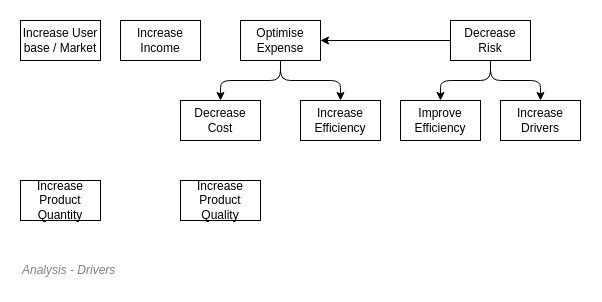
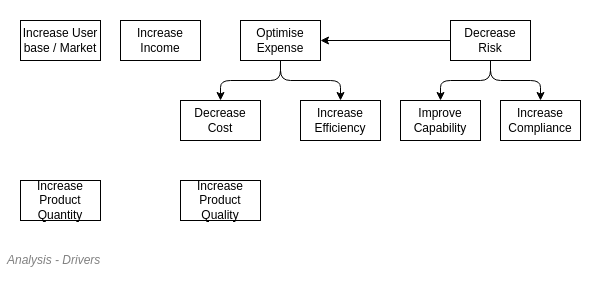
  <mxCell id="0" />
  <mxCell id="1" value="Diagram" parent="0" />
  <mxCell id="2" value="&lt;font style=&quot;font-size: 12px;&quot;&gt;Increase Product Quantity&lt;br style=&quot;font-size: 12px;&quot;&gt;&lt;/font&gt;" style="rounded=1;whiteSpace=wrap;html=1;strokeWidth=1;fillColor=#FFFFFF;fontSize=12;align=center;horizontal=1;verticalAlign=middle;arcSize=6;container=0;absoluteArcSize=1;recursiveResize=0;" vertex="1" parent="1"><mxGeometry x="20" y="180" width="80" height="40" as="geometry" /></mxCell>
  <mxCell id="3" value="&lt;font style=&quot;font-size: 12px;&quot;&gt;Increase Product Quality&lt;br style=&quot;font-size: 12px;&quot;&gt;&lt;/font&gt;" style="rounded=1;whiteSpace=wrap;html=1;strokeWidth=1;fillColor=#FFFFFF;fontSize=12;align=center;horizontal=1;verticalAlign=middle;arcSize=6;container=0;absoluteArcSize=1;recursiveResize=0;" vertex="1" parent="1"><mxGeometry x="180" y="180" width="80" height="40" as="geometry" /></mxCell>
  <mxCell id="4" value="&lt;font style=&quot;font-size: 12px;&quot;&gt;Increase Product Quantity&lt;br style=&quot;font-size: 12px;&quot;&gt;&lt;/font&gt;" style="rounded=0;whiteSpace=wrap;html=1;strokeWidth=1;fillColor=#FFFFFF;fontSize=12;align=center;horizontal=1;verticalAlign=middle;arcSize=6;container=0;absoluteArcSize=1;recursiveResize=0;" vertex="1" parent="1"><mxGeometry x="20" y="180" width="80" height="40" as="geometry" /></mxCell>
  <mxCell id="5" value="&lt;font style=&quot;font-size: 12px;&quot;&gt;Increase Product Quality&lt;br style=&quot;font-size: 12px;&quot;&gt;&lt;/font&gt;" style="rounded=0;whiteSpace=wrap;html=1;strokeWidth=1;fillColor=#FFFFFF;fontSize=12;align=center;horizontal=1;verticalAlign=middle;arcSize=6;container=0;absoluteArcSize=1;recursiveResize=0;" vertex="1" parent="1"><mxGeometry x="180" y="180" width="80" height="40" as="geometry" /></mxCell>
  <mxCell id="6" value="&lt;font style=&quot;font-size: 12px;&quot;&gt;Increase User base / Market&lt;br style=&quot;font-size: 12px;&quot;&gt;&lt;/font&gt;" style="rounded=0;whiteSpace=wrap;html=1;strokeWidth=1;fillColor=#FFFFFF;fontSize=12;align=center;horizontal=1;verticalAlign=middle;arcSize=6;container=0;absoluteArcSize=1;recursiveResize=0;" vertex="1" parent="1"><mxGeometry x="20" y="20" width="80" height="40" as="geometry" /></mxCell>
  <mxCell id="7" value="&lt;font style=&quot;font-size: 12px;&quot;&gt;Increase &lt;br style=&quot;font-size: 12px;&quot;&gt;Income&lt;br style=&quot;font-size: 12px;&quot;&gt;&lt;/font&gt;" style="rounded=0;whiteSpace=wrap;html=1;strokeWidth=1;fillColor=#FFFFFF;fontSize=12;align=center;horizontal=1;verticalAlign=middle;arcSize=6;container=0;absoluteArcSize=1;recursiveResize=0;" vertex="1" parent="1"><mxGeometry x="120" y="20" width="80" height="40" as="geometry" /></mxCell>
  <mxCell id="8" value="&lt;font style=&quot;font-size: 12px;&quot;&gt;Optimise Expense&lt;br style=&quot;font-size: 12px;&quot;&gt;&lt;/font&gt;" style="rounded=0;whiteSpace=wrap;html=1;strokeWidth=1;fillColor=#FFFFFF;fontSize=12;align=center;horizontal=1;verticalAlign=middle;arcSize=6;container=0;absoluteArcSize=1;recursiveResize=0;" vertex="1" parent="1"><mxGeometry x="240" y="20" width="80" height="40" as="geometry" /></mxCell>
  <mxCell id="9" value="&lt;font style=&quot;font-size: 12px;&quot;&gt;Decrease Risk&lt;br style=&quot;font-size: 12px;&quot;&gt;&lt;/font&gt;" style="rounded=0;whiteSpace=wrap;html=1;strokeWidth=1;fillColor=#FFFFFF;fontSize=12;align=center;horizontal=1;verticalAlign=middle;arcSize=6;container=0;absoluteArcSize=1;recursiveResize=0;" vertex="1" parent="1"><mxGeometry x="450" y="20" width="80" height="40" as="geometry" /></mxCell>
  <mxCell id="10" value="&lt;font style=&quot;font-size: 12px;&quot;&gt;Decrease Cost&lt;br style=&quot;font-size: 12px;&quot;&gt;&lt;/font&gt;" style="rounded=0;whiteSpace=wrap;html=1;strokeWidth=1;fillColor=#FFFFFF;fontSize=12;align=center;horizontal=1;verticalAlign=middle;arcSize=6;container=0;absoluteArcSize=1;recursiveResize=0;" vertex="1" parent="1"><mxGeometry x="180" y="100" width="80" height="40" as="geometry" /></mxCell>
  <mxCell id="11" value="&lt;font style=&quot;font-size: 12px;&quot;&gt;Increase Efficiency&lt;br style=&quot;font-size: 12px;&quot;&gt;&lt;/font&gt;" style="rounded=0;whiteSpace=wrap;html=1;strokeWidth=1;fillColor=#FFFFFF;fontSize=12;align=center;horizontal=1;verticalAlign=middle;arcSize=6;container=0;absoluteArcSize=1;recursiveResize=0;" vertex="1" parent="1"><mxGeometry x="300" y="100" width="80" height="40" as="geometry" /></mxCell>
  <mxCell id="12" value="&lt;font style=&quot;font-size: 12px;&quot;&gt;Increase Efficiency&lt;br style=&quot;font-size: 12px;&quot;&gt;&lt;/font&gt;" style="rounded=0;whiteSpace=wrap;html=1;strokeWidth=1;fillColor=#FFFFFF;fontSize=12;align=center;horizontal=1;verticalAlign=middle;arcSize=6;container=0;absoluteArcSize=1;recursiveResize=0;" vertex="1" parent="1"><mxGeometry x="300" y="100" width="80" height="40" as="geometry" /></mxCell>
  <mxCell id="13" value="&lt;font style=&quot;font-size: 12px;&quot;&gt;Increase User base / Market&lt;br style=&quot;font-size: 12px;&quot;&gt;&lt;/font&gt;" style="rounded=0;whiteSpace=wrap;html=1;strokeWidth=1;fillColor=#FFFFFF;fontSize=12;align=center;horizontal=1;verticalAlign=middle;arcSize=6;container=0;absoluteArcSize=1;recursiveResize=0;" vertex="1" parent="1"><mxGeometry x="20" y="20" width="80" height="40" as="geometry" /></mxCell>
- <mxCell id="14" value="&lt;font style=&quot;font-size: 12px;&quot;&gt;Increase Drivers&lt;br style=&quot;font-size: 12px;&quot;&gt;&lt;/font&gt;" style="rounded=0;whiteSpace=wrap;html=1;strokeWidth=1;fillColor=#FFFFFF;fontSize=12;align=center;horizontal=1;verticalAlign=middle;arcSize=6;container=0;absoluteArcSize=1;recursiveResize=0;" vertex="1" parent="1"><mxGeometry x="500" y="100" width="80" height="40" as="geometry" /></mxCell>
+ <mxCell id="14" value="&lt;font style=&quot;font-size: 12px;&quot;&gt;Increase Compliance&lt;br style=&quot;font-size: 12px;&quot;&gt;&lt;/font&gt;" style="rounded=0;whiteSpace=wrap;html=1;strokeWidth=1;fillColor=#FFFFFF;fontSize=12;align=center;horizontal=1;verticalAlign=middle;arcSize=6;container=0;absoluteArcSize=1;recursiveResize=0;" vertex="1" parent="1"><mxGeometry x="500" y="100" width="80" height="40" as="geometry" /></mxCell>
  <mxCell id="15" style="edgeStyle=orthogonalEdgeStyle;rounded=1;orthogonalLoop=1;jettySize=auto;html=1;entryX=1;entryY=0.5;entryDx=0;entryDy=0;startArrow=none;startFill=0;endArrow=classic;endFill=1;fontSize=12;fontColor=#000000;" edge="1" parent="1" source="18" target="22"><mxGeometry relative="1" as="geometry" /></mxCell>
  <mxCell id="16" style="edgeStyle=orthogonalEdgeStyle;rounded=1;orthogonalLoop=1;jettySize=auto;html=1;entryX=0.5;entryY=0;entryDx=0;entryDy=0;startArrow=none;startFill=0;endArrow=classic;endFill=1;fontSize=12;fontColor=#000000;" edge="1" parent="1" source="18" target="14"><mxGeometry relative="1" as="geometry" /></mxCell>
  <mxCell id="17" style="edgeStyle=orthogonalEdgeStyle;rounded=1;orthogonalLoop=1;jettySize=auto;html=1;entryX=0.5;entryY=0;entryDx=0;entryDy=0;startArrow=none;startFill=0;endArrow=classic;endFill=1;fontSize=12;fontColor=#000000;" edge="1" parent="1" source="18" target="26"><mxGeometry relative="1" as="geometry" /></mxCell>
  <mxCell id="18" value="&lt;font style=&quot;font-size: 12px;&quot;&gt;Decrease Risk&lt;br style=&quot;font-size: 12px;&quot;&gt;&lt;/font&gt;" style="rounded=0;whiteSpace=wrap;html=1;strokeWidth=1;fillColor=#FFFFFF;fontSize=12;align=center;horizontal=1;verticalAlign=middle;arcSize=6;container=0;absoluteArcSize=1;recursiveResize=0;" vertex="1" parent="1"><mxGeometry x="450" y="20" width="80" height="40" as="geometry" /></mxCell>
  <mxCell id="19" value="&lt;font style=&quot;font-size: 12px;&quot;&gt;Decrease Cost&lt;br style=&quot;font-size: 12px;&quot;&gt;&lt;/font&gt;" style="rounded=0;whiteSpace=wrap;html=1;strokeWidth=1;fillColor=#FFFFFF;fontSize=12;align=center;horizontal=1;verticalAlign=middle;arcSize=6;container=0;absoluteArcSize=1;recursiveResize=0;" vertex="1" parent="1"><mxGeometry x="180" y="100" width="80" height="40" as="geometry" /></mxCell>
  <mxCell id="20" style="edgeStyle=orthogonalEdgeStyle;rounded=1;orthogonalLoop=1;jettySize=auto;html=1;entryX=0.5;entryY=0;entryDx=0;entryDy=0;startArrow=none;startFill=0;endArrow=classic;endFill=1;fontSize=12;fontColor=#000000;" edge="1" parent="1" source="22" target="19"><mxGeometry relative="1" as="geometry" /></mxCell>
  <mxCell id="21" style="edgeStyle=orthogonalEdgeStyle;rounded=1;orthogonalLoop=1;jettySize=auto;html=1;entryX=0.5;entryY=0;entryDx=0;entryDy=0;startArrow=none;startFill=0;endArrow=classic;endFill=1;fontSize=12;fontColor=#000000;" edge="1" parent="1" source="22" target="12"><mxGeometry relative="1" as="geometry" /></mxCell>
  <mxCell id="22" value="&lt;font style=&quot;font-size: 12px;&quot;&gt;Optimise Expense&lt;br style=&quot;font-size: 12px;&quot;&gt;&lt;/font&gt;" style="rounded=0;whiteSpace=wrap;html=1;strokeWidth=1;fillColor=#FFFFFF;fontSize=12;align=center;horizontal=1;verticalAlign=middle;arcSize=6;container=0;absoluteArcSize=1;recursiveResize=0;" vertex="1" parent="1"><mxGeometry x="240" y="20" width="80" height="40" as="geometry" /></mxCell>
  <mxCell id="23" value="&lt;font style=&quot;font-size: 12px;&quot;&gt;Increase &lt;br style=&quot;font-size: 12px;&quot;&gt;Income&lt;br style=&quot;font-size: 12px;&quot;&gt;&lt;/font&gt;" style="rounded=0;whiteSpace=wrap;html=1;strokeWidth=1;fillColor=#FFFFFF;fontSize=12;align=center;horizontal=1;verticalAlign=middle;arcSize=6;container=0;absoluteArcSize=1;recursiveResize=0;" vertex="1" parent="1"><mxGeometry x="120" y="20" width="80" height="40" as="geometry" /></mxCell>
  <mxCell id="24" value="&lt;font style=&quot;font-size: 12px;&quot;&gt;Increase Product Quality&lt;br style=&quot;font-size: 12px;&quot;&gt;&lt;/font&gt;" style="rounded=0;whiteSpace=wrap;html=1;strokeWidth=1;fillColor=#FFFFFF;fontSize=12;align=center;horizontal=1;verticalAlign=middle;arcSize=6;container=0;absoluteArcSize=1;recursiveResize=0;" vertex="1" parent="1"><mxGeometry x="180" y="180" width="80" height="40" as="geometry" /></mxCell>
  <mxCell id="25" value="&lt;font style=&quot;font-size: 12px;&quot;&gt;Increase Product Quantity&lt;br style=&quot;font-size: 12px;&quot;&gt;&lt;/font&gt;" style="rounded=0;whiteSpace=wrap;html=1;strokeWidth=1;fillColor=#FFFFFF;fontSize=12;align=center;horizontal=1;verticalAlign=middle;arcSize=6;container=0;absoluteArcSize=1;recursiveResize=0;" vertex="1" parent="1"><mxGeometry x="20" y="180" width="80" height="40" as="geometry" /></mxCell>
- <mxCell id="26" value="&lt;font style=&quot;font-size: 12px;&quot;&gt;Improve Efficiency&lt;br style=&quot;font-size: 12px;&quot;&gt;&lt;/font&gt;" style="rounded=0;whiteSpace=wrap;html=1;strokeWidth=1;fillColor=#FFFFFF;fontSize=12;align=center;horizontal=1;verticalAlign=middle;arcSize=6;container=0;absoluteArcSize=1;recursiveResize=0;" vertex="1" parent="1"><mxGeometry x="400" y="100" width="80" height="40" as="geometry" /></mxCell>
+ <mxCell id="26" value="&lt;font style=&quot;font-size: 12px;&quot;&gt;Improve Capability&lt;br style=&quot;font-size: 12px;&quot;&gt;&lt;/font&gt;" style="rounded=0;whiteSpace=wrap;html=1;strokeWidth=1;fillColor=#FFFFFF;fontSize=12;align=center;horizontal=1;verticalAlign=middle;arcSize=6;container=0;absoluteArcSize=1;recursiveResize=0;" vertex="1" parent="1"><mxGeometry x="400" y="100" width="80" height="40" as="geometry" /></mxCell>
  <mxCell id="27" value="Title/Diagram" parent="0" />
- <mxCell id="28" value="&lt;font style=&quot;font-size: 12px ; font-weight: normal&quot;&gt;&lt;i style=&quot;font-size: 12px&quot;&gt;Analysis - Drivers&lt;br&gt;&lt;/i&gt;&lt;/font&gt;" style="text;strokeColor=none;fillColor=none;html=1;fontSize=12;fontStyle=1;verticalAlign=middle;align=left;shadow=0;glass=0;comic=0;opacity=30;fontColor=#808080;" vertex="1" parent="27"><mxGeometry x="20" y="260" width="520" height="20" as="geometry" /></mxCell>
+ <mxCell id="28" value="&lt;font style=&quot;font-size: 12px ; font-weight: normal&quot;&gt;&lt;i style=&quot;font-size: 12px&quot;&gt;Analysis - Drivers&lt;br&gt;&lt;/i&gt;&lt;/font&gt;" style="text;strokeColor=none;fillColor=none;html=1;fontSize=12;fontStyle=1;verticalAlign=middle;align=left;shadow=0;glass=0;comic=0;opacity=30;fontColor=#808080;" vertex="1" parent="27"><mxGeometry x="5" y="250" width="520" height="20" as="geometry" /></mxCell>
